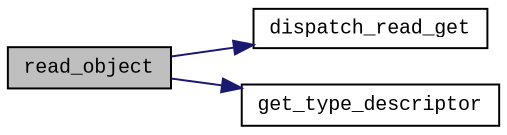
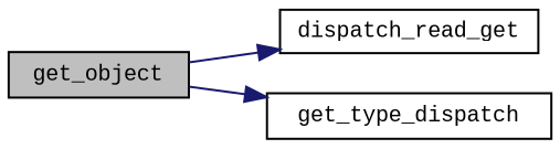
  digraph {
    fontname="Liberation Mono"
    rankdir=LR
    node [color=black fillcolor=white fontname="Liberation Mono" fontsize=10 shape=record style=filled]
    edge [color=midnightblue fontname="Liberation Mono" fontsize=10 labelfontname=Helvetica labelfontsize=10 style=solid]
-   n1 [fillcolor=grey75 fontcolor=black height=0.2 label=read_object width=0.4]
+   n1 [fillcolor=grey75 fontcolor=black height=0.2 label=get_object width=0.4]
    n2 [height=0.2 label=dispatch_read_get width=0.4]
-   n3 [height=0.2 label=get_type_descriptor width=0.4]
+   n3 [height=0.2 label=get_type_dispatch width=0.4]
    n1 -> n2
    n1 -> n3
  }
